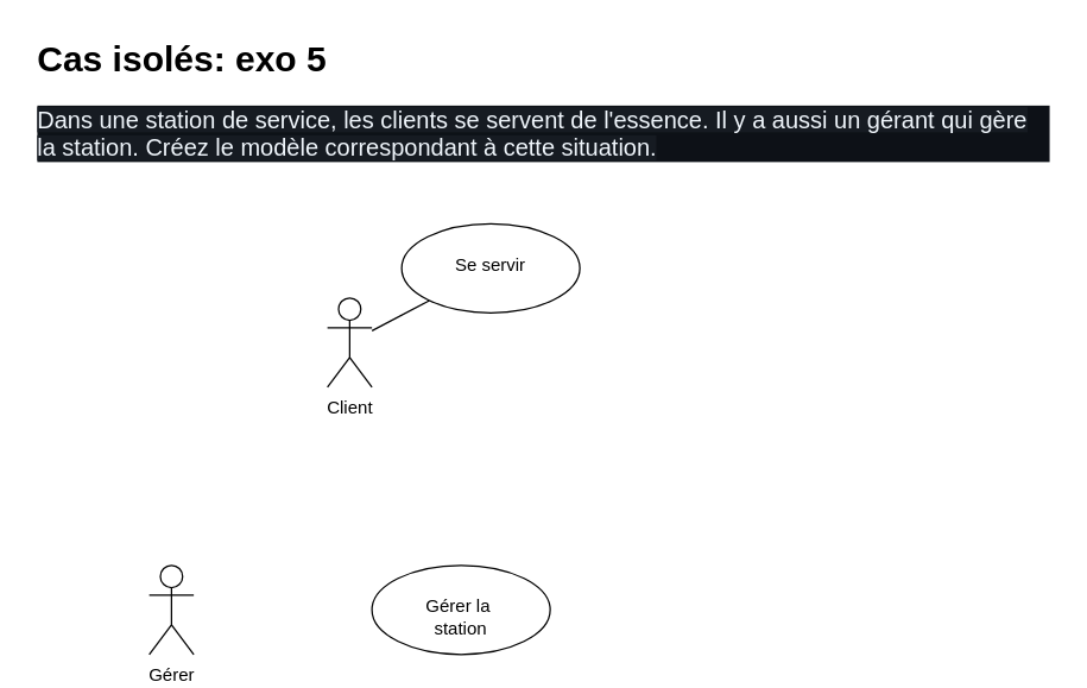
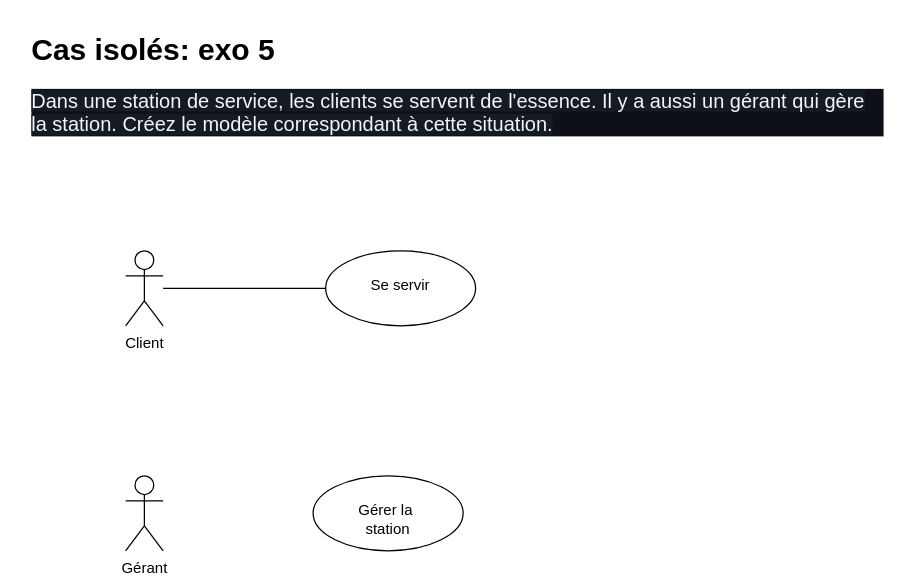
  <mxCell id="0" />
  <mxCell id="1" parent="0" />
  <mxCell id="2" value="&lt;h1&gt;Cas isolés: exo 5&lt;/h1&gt;&lt;p dir=&quot;auto&quot; style=&quot;box-sizing: border-box ; margin-top: 0px ; margin-bottom: 16px ; color: rgb(201 , 209 , 217) ; font-family: , &amp;#34;blinkmacsystemfont&amp;#34; , &amp;#34;segoe ui&amp;#34; , &amp;#34;helvetica&amp;#34; , &amp;#34;arial&amp;#34; , sans-serif , &amp;#34;apple color emoji&amp;#34; , &amp;#34;segoe ui emoji&amp;#34; ; font-size: 16px ; background-color: rgb(13 , 17 , 23)&quot;&gt;&lt;span style=&quot;color: rgb(240 , 246 , 252) ; font-family: , &amp;#34;blinkmacsystemfont&amp;#34; , &amp;#34;segoe ui&amp;#34; , &amp;#34;helvetica&amp;#34; , &amp;#34;arial&amp;#34; , sans-serif , &amp;#34;apple color emoji&amp;#34; , &amp;#34;segoe ui emoji&amp;#34; ; background-color: rgb(22 , 27 , 34)&quot;&gt;Dans une station de service, les clients se servent de l'essence. Il y a aussi un gérant qui gère la station. Créez le modèle correspondant à cette situation.&lt;/span&gt;&lt;br&gt;&lt;/p&gt;" style="text;html=1;strokeColor=none;fillColor=none;spacing=5;spacingTop=-20;whiteSpace=wrap;overflow=hidden;rounded=0;" vertex="1" parent="1"><mxGeometry x="20" y="20" width="690" height="120" as="geometry" /></mxCell>
  <mxCell id="3" value="" style="edgeStyle=none;html=1;endArrow=none;endFill=0;" edge="1" parent="1" source="4" target="6"><mxGeometry relative="1" as="geometry" /></mxCell>
- <mxCell id="4" value="Client" style="shape=umlActor;verticalLabelPosition=bottom;verticalAlign=top;html=1;" vertex="1" parent="1"><mxGeometry x="220" y="200" width="30" height="60" as="geometry" /></mxCell>
- <mxCell id="5" value="Gérer" style="shape=umlActor;verticalLabelPosition=bottom;verticalAlign=top;html=1;" vertex="1" parent="1"><mxGeometry x="100" y="380" width="30" height="60" as="geometry" /></mxCell>
- <mxCell id="6" value="&lt;br&gt;Se servir" style="ellipse;whiteSpace=wrap;html=1;verticalAlign=top;" vertex="1" parent="1"><mxGeometry x="270" y="150" width="120" height="60" as="geometry" /></mxCell>
+ <mxCell id="4" value="Client" style="shape=umlActor;verticalLabelPosition=bottom;verticalAlign=top;html=1;" vertex="1" parent="1"><mxGeometry x="100" y="200" width="30" height="60" as="geometry" /></mxCell>
+ <mxCell id="5" value="Gérant" style="shape=umlActor;verticalLabelPosition=bottom;verticalAlign=top;html=1;" vertex="1" parent="1"><mxGeometry x="100" y="380" width="30" height="60" as="geometry" /></mxCell>
+ <mxCell id="6" value="&lt;br&gt;Se servir" style="ellipse;whiteSpace=wrap;html=1;verticalAlign=top;" vertex="1" parent="1"><mxGeometry x="260" y="200" width="120" height="60" as="geometry" /></mxCell>
  <mxCell id="7" value="&lt;br&gt;Gérer la&amp;nbsp;&lt;br&gt;station" style="ellipse;whiteSpace=wrap;html=1;verticalAlign=top;" vertex="1" parent="1"><mxGeometry x="250" y="380" width="120" height="60" as="geometry" /></mxCell>
